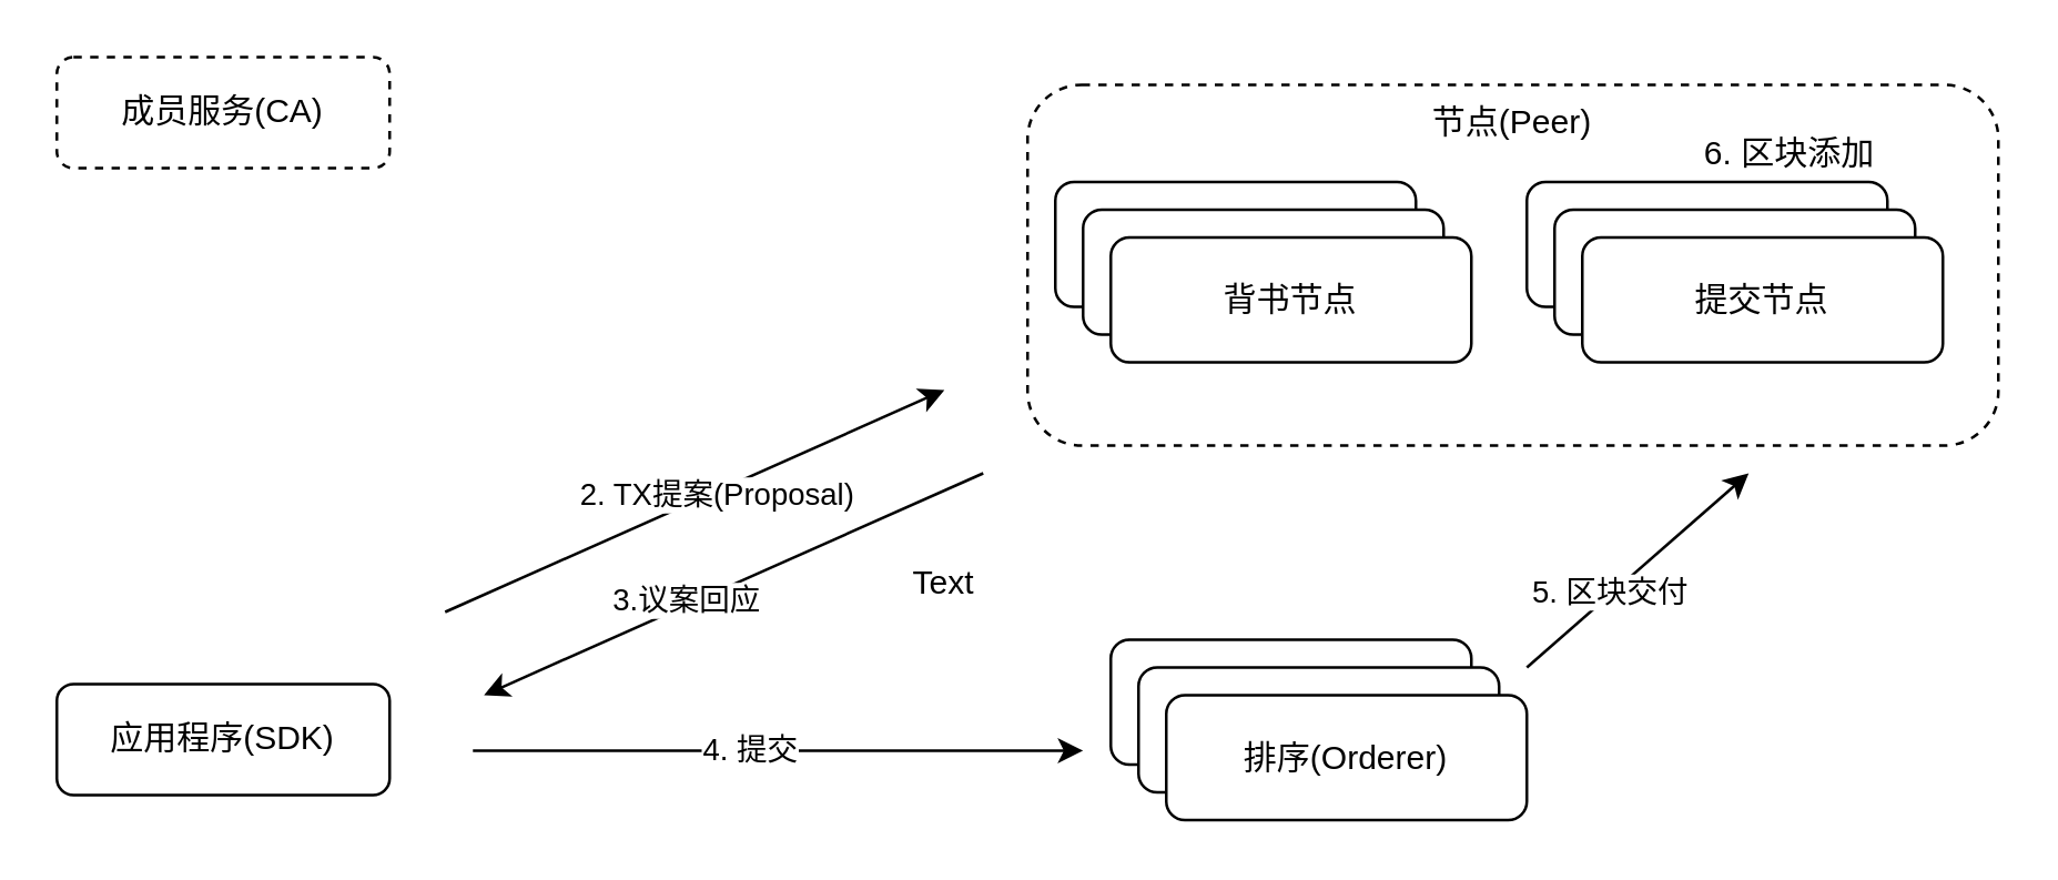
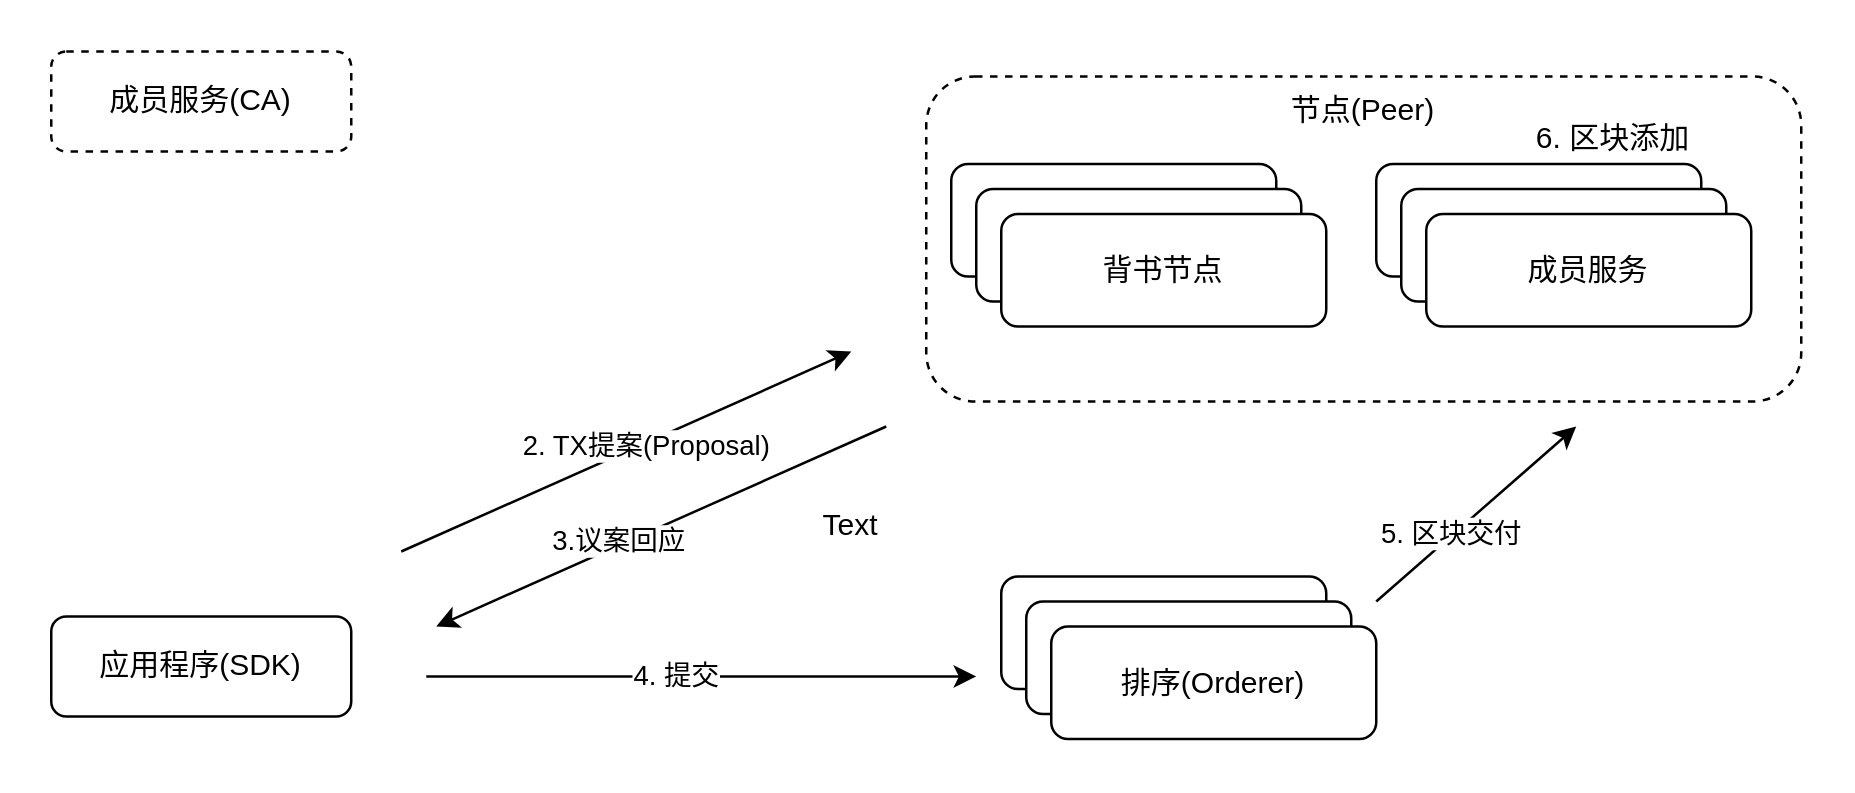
  <mxCell id="0" />
  <mxCell id="1" parent="0" />
  <mxCell id="2" value="成员服务(CA)" style="rounded=1;whiteSpace=wrap;html=1;dashed=1;" vertex="1" parent="1"><mxGeometry x="20" y="20" width="120" height="40" as="geometry" /></mxCell>
  <mxCell id="3" value="应用程序(SDK)" style="rounded=1;whiteSpace=wrap;html=1;" vertex="1" parent="1"><mxGeometry x="20" y="246" width="120" height="40" as="geometry" /></mxCell>
  <mxCell id="4" value="" style="group" vertex="1" connectable="0" parent="1"><mxGeometry x="370" y="30" width="350" height="130" as="geometry" /></mxCell>
  <mxCell id="5" value="节点(Peer)" style="rounded=1;whiteSpace=wrap;html=1;dashed=1;verticalAlign=top;" vertex="1" parent="4"><mxGeometry width="350" height="130" as="geometry" /></mxCell>
  <mxCell id="6" value="" style="rounded=1;whiteSpace=wrap;html=1;" vertex="1" parent="4"><mxGeometry x="10" y="35" width="130" height="45" as="geometry" /></mxCell>
  <mxCell id="7" value="" style="rounded=1;whiteSpace=wrap;html=1;" vertex="1" parent="4"><mxGeometry x="20" y="45" width="130" height="45" as="geometry" /></mxCell>
  <mxCell id="8" value="背书节点" style="rounded=1;whiteSpace=wrap;html=1;" vertex="1" parent="4"><mxGeometry x="30" y="55" width="130" height="45" as="geometry" /></mxCell>
  <mxCell id="9" value="" style="rounded=1;whiteSpace=wrap;html=1;" vertex="1" parent="4"><mxGeometry x="180" y="35" width="130" height="45" as="geometry" /></mxCell>
  <mxCell id="10" value="" style="rounded=1;whiteSpace=wrap;html=1;" vertex="1" parent="4"><mxGeometry x="190" y="45" width="130" height="45" as="geometry" /></mxCell>
- <mxCell id="11" value="提交节点" style="rounded=1;whiteSpace=wrap;html=1;" vertex="1" parent="4"><mxGeometry x="200" y="55" width="130" height="45" as="geometry" /></mxCell>
+ <mxCell id="11" value="成员服务" style="rounded=1;whiteSpace=wrap;html=1;" vertex="1" parent="4"><mxGeometry x="200" y="55" width="130" height="45" as="geometry" /></mxCell>
  <mxCell id="12" value="6. 区块添加" style="text;html=1;strokeColor=none;fillColor=none;align=center;verticalAlign=middle;whiteSpace=wrap;rounded=0;" vertex="1" parent="4"><mxGeometry x="240" y="15" width="70" height="20" as="geometry" /></mxCell>
  <mxCell id="13" value="" style="rounded=1;whiteSpace=wrap;html=1;" vertex="1" parent="1"><mxGeometry x="400" y="230" width="130" height="45" as="geometry" /></mxCell>
  <mxCell id="14" value="" style="rounded=1;whiteSpace=wrap;html=1;" vertex="1" parent="1"><mxGeometry x="410" y="240" width="130" height="45" as="geometry" /></mxCell>
  <mxCell id="15" value="排序(Orderer)" style="rounded=1;whiteSpace=wrap;html=1;" vertex="1" parent="1"><mxGeometry x="420" y="250" width="130" height="45" as="geometry" /></mxCell>
  <mxCell id="16" value="" style="endArrow=classic;html=1;" edge="1" parent="1"><mxGeometry width="50" height="50" relative="1" as="geometry"><mxPoint x="160" y="220" as="sourcePoint" /><mxPoint x="340" y="140" as="targetPoint" /></mxGeometry></mxCell>
  <mxCell id="17" value="2. TX提案(Proposal)" style="edgeLabel;html=1;align=center;verticalAlign=middle;resizable=0;points=[];" vertex="1" connectable="0" parent="16"><mxGeometry x="0.073" y="-1" relative="1" as="geometry"><mxPoint as="offset" /></mxGeometry></mxCell>
  <mxCell id="18" value="" style="endArrow=none;html=1;startArrow=classic;startFill=1;endFill=0;" edge="1" parent="1"><mxGeometry width="50" height="50" relative="1" as="geometry"><mxPoint x="174" y="250" as="sourcePoint" /><mxPoint x="354" y="170" as="targetPoint" /></mxGeometry></mxCell>
  <mxCell id="19" value="3.议案回应" style="edgeLabel;html=1;align=center;verticalAlign=middle;resizable=0;points=[];" vertex="1" connectable="0" parent="18"><mxGeometry x="-0.192" y="2" relative="1" as="geometry"><mxPoint as="offset" /></mxGeometry></mxCell>
  <mxCell id="20" value="" style="endArrow=classic;html=1;" edge="1" parent="1"><mxGeometry width="50" height="50" relative="1" as="geometry"><mxPoint x="170" y="270" as="sourcePoint" /><mxPoint x="390" y="270" as="targetPoint" /></mxGeometry></mxCell>
  <mxCell id="21" value="4. 提交" style="edgeLabel;html=1;align=center;verticalAlign=middle;resizable=0;points=[];" vertex="1" connectable="0" parent="20"><mxGeometry x="-0.1" y="1" relative="1" as="geometry"><mxPoint as="offset" /></mxGeometry></mxCell>
  <mxCell id="22" value="Text" style="text;html=1;strokeColor=none;fillColor=none;align=center;verticalAlign=middle;whiteSpace=wrap;rounded=0;" vertex="1" parent="1"><mxGeometry x="320" y="200" width="40" height="20" as="geometry" /></mxCell>
  <mxCell id="23" value="" style="endArrow=classic;html=1;" edge="1" parent="1"><mxGeometry width="50" height="50" relative="1" as="geometry"><mxPoint x="550" y="240" as="sourcePoint" /><mxPoint x="630" y="170" as="targetPoint" /></mxGeometry></mxCell>
  <mxCell id="24" value="5. 区块交付" style="edgeLabel;html=1;align=center;verticalAlign=middle;resizable=0;points=[];" vertex="1" connectable="0" parent="23"><mxGeometry x="-0.255" y="1" relative="1" as="geometry"><mxPoint as="offset" /></mxGeometry></mxCell>
